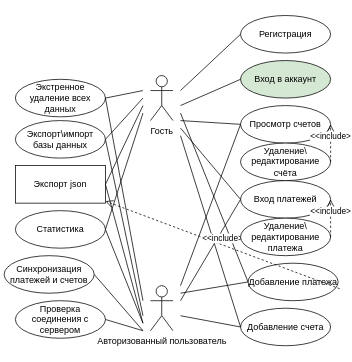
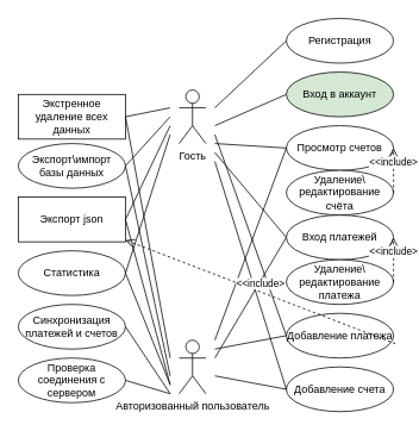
  <mxCell id="0" />
  <mxCell id="1" parent="0" />
  <mxCell id="2" value="Гость" style="shape=umlActor;verticalLabelPosition=bottom;labelBackgroundColor=#ffffff;verticalAlign=top;html=1;outlineConnect=0;" vertex="1" parent="1"><mxGeometry x="200" y="100" width="30" height="60" as="geometry" /></mxCell>
  <mxCell id="3" value="Авторизованный пользователь" style="shape=umlActor;verticalLabelPosition=bottom;labelBackgroundColor=#ffffff;verticalAlign=top;html=1;outlineConnect=0;" vertex="1" parent="1"><mxGeometry x="200" y="380" width="30" height="60" as="geometry" /></mxCell>
  <mxCell id="4" value="Добавление счета" style="ellipse;whiteSpace=wrap;html=1;" vertex="1" parent="1"><mxGeometry x="320" y="410" width="120" height="50" as="geometry" /></mxCell>
- <mxCell id="5" value="Добавление платежа" style="ellipse;whiteSpace=wrap;html=1;" vertex="1" parent="1"><mxGeometry x="330" y="350" width="120" height="50" as="geometry" /></mxCell>
+ <mxCell id="5" value="Добавление платежа" style="ellipse;whiteSpace=wrap;html=1;" vertex="1" parent="1"><mxGeometry x="320" y="350" width="120" height="50" as="geometry" /></mxCell>
  <mxCell id="6" value="Вход платежей" style="ellipse;whiteSpace=wrap;html=1;" vertex="1" parent="1"><mxGeometry x="320" y="240" width="120" height="50" as="geometry" /></mxCell>
  <mxCell id="7" value="Просмотр счетов" style="ellipse;whiteSpace=wrap;html=1;" vertex="1" parent="1"><mxGeometry x="320" y="140" width="120" height="50" as="geometry" /></mxCell>
  <mxCell id="8" value="Регистрация" style="ellipse;whiteSpace=wrap;html=1;" vertex="1" parent="1"><mxGeometry x="320" width="120" height="50" as="geometry" y="20" /></mxCell>
  <mxCell id="9" value="" style="endArrow=none;html=1;entryX=0;entryY=0.5;entryDx=0;entryDy=0;" edge="1" parent="1" target="8"><mxGeometry width="50" height="50" relative="1" as="geometry"><mxPoint x="240" y="120" as="sourcePoint" /><mxPoint x="350" y="130" as="targetPoint" /></mxGeometry></mxCell>
  <mxCell id="10" value="" style="endArrow=none;html=1;entryX=0;entryY=0.5;entryDx=0;entryDy=0;" edge="1" parent="1" target="7"><mxGeometry width="50" height="50" relative="1" as="geometry"><mxPoint x="240" y="160" as="sourcePoint" /><mxPoint x="180" y="480" as="targetPoint" /></mxGeometry></mxCell>
  <mxCell id="11" value="Вход в аккаунт" style="ellipse;whiteSpace=wrap;html=1;fillColor=#d5e8d4;" vertex="1" parent="1"><mxGeometry x="320" y="80" width="120" height="50" as="geometry" /></mxCell>
  <mxCell id="12" value="" style="endArrow=none;html=1;entryX=0;entryY=0.5;entryDx=0;entryDy=0;" edge="1" parent="1" target="11"><mxGeometry width="50" height="50" relative="1" as="geometry"><mxPoint x="240" y="140" as="sourcePoint" /><mxPoint x="180" y="480" as="targetPoint" /></mxGeometry></mxCell>
  <mxCell id="13" value="" style="endArrow=none;html=1;entryX=0;entryY=0.5;entryDx=0;entryDy=0;" edge="1" parent="1" target="6"><mxGeometry width="50" height="50" relative="1" as="geometry"><mxPoint x="240" y="170" as="sourcePoint" /><mxPoint x="390" y="230" as="targetPoint" /></mxGeometry></mxCell>
  <mxCell id="14" value="" style="endArrow=none;html=1;entryX=0;entryY=0.5;entryDx=0;entryDy=0;" edge="1" parent="1" target="7"><mxGeometry width="50" height="50" relative="1" as="geometry"><mxPoint x="240" y="380" as="sourcePoint" /><mxPoint x="180" y="480" as="targetPoint" /></mxGeometry></mxCell>
  <mxCell id="15" value="" style="endArrow=none;html=1;entryX=0;entryY=0.5;entryDx=0;entryDy=0;" edge="1" parent="1" target="6"><mxGeometry width="50" height="50" relative="1" as="geometry"><mxPoint x="240" y="400" as="sourcePoint" /><mxPoint x="300" y="280" as="targetPoint" /></mxGeometry></mxCell>
  <mxCell id="16" value="" style="endArrow=none;html=1;entryX=0;entryY=0.5;entryDx=0;entryDy=0;" edge="1" parent="1" target="5"><mxGeometry width="50" height="50" relative="1" as="geometry"><mxPoint x="240" y="150" as="sourcePoint" /><mxPoint x="390" y="200" as="targetPoint" /></mxGeometry></mxCell>
  <mxCell id="17" value="" style="endArrow=none;html=1;entryX=0;entryY=0.5;entryDx=0;entryDy=0;" edge="1" parent="1" target="5"><mxGeometry width="50" height="50" relative="1" as="geometry"><mxPoint x="240" y="390" as="sourcePoint" /><mxPoint x="330" y="345" as="targetPoint" /></mxGeometry></mxCell>
  <mxCell id="18" value="" style="endArrow=none;html=1;entryX=0;entryY=0.5;entryDx=0;entryDy=0;" edge="1" parent="1" target="4"><mxGeometry width="50" height="50" relative="1" as="geometry"><mxPoint x="240" y="420" as="sourcePoint" /><mxPoint x="340" y="355" as="targetPoint" /></mxGeometry></mxCell>
  <mxCell id="19" value="" style="endArrow=none;html=1;entryX=0;entryY=0.5;entryDx=0;entryDy=0;" edge="1" parent="1" target="4"><mxGeometry width="50" height="50" relative="1" as="geometry"><mxPoint x="240" y="180" as="sourcePoint" /><mxPoint x="330" y="305" as="targetPoint" /></mxGeometry></mxCell>
  <mxCell id="20" value="&amp;lt;&amp;lt;include&amp;gt;" style="html=1;verticalAlign=bottom;endArrow=open;dashed=1;endSize=8;exitX=1.017;exitY=0.68;exitDx=0;exitDy=0;exitPerimeter=0;" edge="1" parent="1" source="5" target="32"><mxGeometry relative="1" as="geometry"><mxPoint x="600" y="490" as="sourcePoint" /><mxPoint x="775" y="400" as="targetPoint" /></mxGeometry></mxCell>
- <mxCell id="21" value="Экстренное удаление всех данных" style="ellipse;whiteSpace=wrap;html=1;" vertex="1" parent="1"><mxGeometry x="20" y="105" width="120" height="50" as="geometry" /></mxCell>
+ <mxCell id="21" value="Экстренное удаление всех данных" style="whiteSpace=wrap;html=1;rounded=0;" vertex="1" parent="1"><mxGeometry x="20" y="105" width="120" height="50" as="geometry" /></mxCell>
  <mxCell id="22" value="" style="endArrow=none;html=1;exitX=1;exitY=0.5;exitDx=0;exitDy=0;" edge="1" parent="1" source="21"><mxGeometry width="50" height="50" relative="1" as="geometry"><mxPoint x="150" y="135" as="sourcePoint" /><mxPoint x="190" y="400" as="targetPoint" /></mxGeometry></mxCell>
  <mxCell id="23" value="" style="endArrow=none;html=1;entryX=1;entryY=0.5;entryDx=0;entryDy=0;" edge="1" parent="1" target="21"><mxGeometry width="50" height="50" relative="1" as="geometry"><mxPoint x="190" y="120" as="sourcePoint" /><mxPoint x="150" y="135" as="targetPoint" /></mxGeometry></mxCell>
  <mxCell id="24" value="Удаление\ редактирование счёта" style="ellipse;whiteSpace=wrap;html=1;" vertex="1" parent="1"><mxGeometry x="320" y="190" width="120" height="50" as="geometry" /></mxCell>
  <mxCell id="25" value="&amp;lt;&amp;lt;include&amp;gt;" style="html=1;verticalAlign=bottom;endArrow=open;dashed=1;endSize=8;entryX=1;entryY=0.5;entryDx=0;entryDy=0;exitX=1;exitY=0.5;exitDx=0;exitDy=0;" edge="1" parent="1" source="24" target="7"><mxGeometry relative="1" as="geometry"><mxPoint x="452.04" y="394" as="sourcePoint" /><mxPoint x="450" y="445" as="targetPoint" /></mxGeometry></mxCell>
  <mxCell id="26" value="Удаление\ редактирование платежа" style="ellipse;whiteSpace=wrap;html=1;" vertex="1" parent="1"><mxGeometry x="320" y="290" width="120" height="50" as="geometry" /></mxCell>
  <mxCell id="27" value="&amp;lt;&amp;lt;include&amp;gt;" style="html=1;verticalAlign=bottom;endArrow=open;dashed=1;endSize=8;entryX=1;entryY=0.5;entryDx=0;entryDy=0;exitX=1;exitY=0.5;exitDx=0;exitDy=0;" edge="1" parent="1" source="26" target="6"><mxGeometry relative="1" as="geometry"><mxPoint x="450" y="225" as="sourcePoint" /><mxPoint x="450" y="175" as="targetPoint" /></mxGeometry></mxCell>
  <mxCell id="28" value="Статистика" style="ellipse;whiteSpace=wrap;html=1;" vertex="1" parent="1"><mxGeometry x="20" y="280" width="120" height="50" as="geometry" /></mxCell>
  <mxCell id="29" value="Экспорт\импорт базы данных" style="ellipse;whiteSpace=wrap;html=1;" vertex="1" parent="1"><mxGeometry x="20" y="160" width="120" height="50" as="geometry" /></mxCell>
  <mxCell id="30" value="" style="endArrow=none;html=1;exitX=1;exitY=0.5;exitDx=0;exitDy=0;" edge="1" parent="1" source="29"><mxGeometry width="50" height="50" relative="1" as="geometry"><mxPoint x="150" y="195" as="sourcePoint" /><mxPoint x="190" y="420" as="targetPoint" /></mxGeometry></mxCell>
  <mxCell id="31" value="" style="endArrow=none;html=1;entryX=1;entryY=0.5;entryDx=0;entryDy=0;" edge="1" parent="1" target="29"><mxGeometry width="50" height="50" relative="1" as="geometry"><mxPoint x="190" y="130" as="sourcePoint" /><mxPoint x="200" y="430" as="targetPoint" /></mxGeometry></mxCell>
  <mxCell id="32" value="Экспорт json" style="whiteSpace=wrap;html=1;rounded=0;" vertex="1" parent="1"><mxGeometry x="20" y="220" width="120" height="50" as="geometry" /></mxCell>
  <mxCell id="33" value="" style="endArrow=none;html=1;entryX=1;entryY=0.5;entryDx=0;entryDy=0;" edge="1" parent="1" target="32"><mxGeometry width="50" height="50" relative="1" as="geometry"><mxPoint x="190" y="140" as="sourcePoint" /><mxPoint x="150" y="255" as="targetPoint" /></mxGeometry></mxCell>
  <mxCell id="34" value="" style="endArrow=none;html=1;entryX=1;entryY=0.5;entryDx=0;entryDy=0;" edge="1" parent="1" target="28"><mxGeometry width="50" height="50" relative="1" as="geometry"><mxPoint x="190" y="150" as="sourcePoint" /><mxPoint x="150" y="315" as="targetPoint" /></mxGeometry></mxCell>
  <mxCell id="35" value="" style="endArrow=none;html=1;entryX=1;entryY=0.5;entryDx=0;entryDy=0;" edge="1" parent="1" target="32"><mxGeometry width="50" height="50" relative="1" as="geometry"><mxPoint x="190" y="430" as="sourcePoint" /><mxPoint x="150" y="315" as="targetPoint" /></mxGeometry></mxCell>
- <mxCell id="36" value="Синхронизация платежей и счетов" style="ellipse;whiteSpace=wrap;html=1;" vertex="1" parent="1"><mxGeometry x="5" y="340" width="120" height="50" as="geometry" /></mxCell>
+ <mxCell id="36" value="Синхронизация платежей и счетов" style="ellipse;whiteSpace=wrap;html=1;" vertex="1" parent="1"><mxGeometry x="20" y="340" width="120" height="50" as="geometry" /></mxCell>
  <mxCell id="37" value="" style="endArrow=none;html=1;entryX=1;entryY=0.5;entryDx=0;entryDy=0;" edge="1" parent="1" target="36"><mxGeometry width="50" height="50" relative="1" as="geometry"><mxPoint x="190" y="440" as="sourcePoint" /><mxPoint x="150" y="315" as="targetPoint" /></mxGeometry></mxCell>
  <mxCell id="38" value="" style="endArrow=none;html=1;entryX=1;entryY=0.5;entryDx=0;entryDy=0;" edge="1" parent="1" target="28"><mxGeometry width="50" height="50" relative="1" as="geometry"><mxPoint x="190" y="430" as="sourcePoint" /><mxPoint x="150" y="135" as="targetPoint" /></mxGeometry></mxCell>
  <mxCell id="39" value="Проверка соединения с сервером" style="ellipse;whiteSpace=wrap;html=1;" vertex="1" parent="1"><mxGeometry x="20" y="400" width="120" height="50" as="geometry" /></mxCell>
  <mxCell id="40" value="" style="endArrow=none;html=1;entryX=1;entryY=0.5;entryDx=0;entryDy=0;" edge="1" parent="1" target="39"><mxGeometry width="50" height="50" relative="1" as="geometry"><mxPoint x="190" y="440" as="sourcePoint" /><mxPoint x="150" y="375" as="targetPoint" /></mxGeometry></mxCell>
